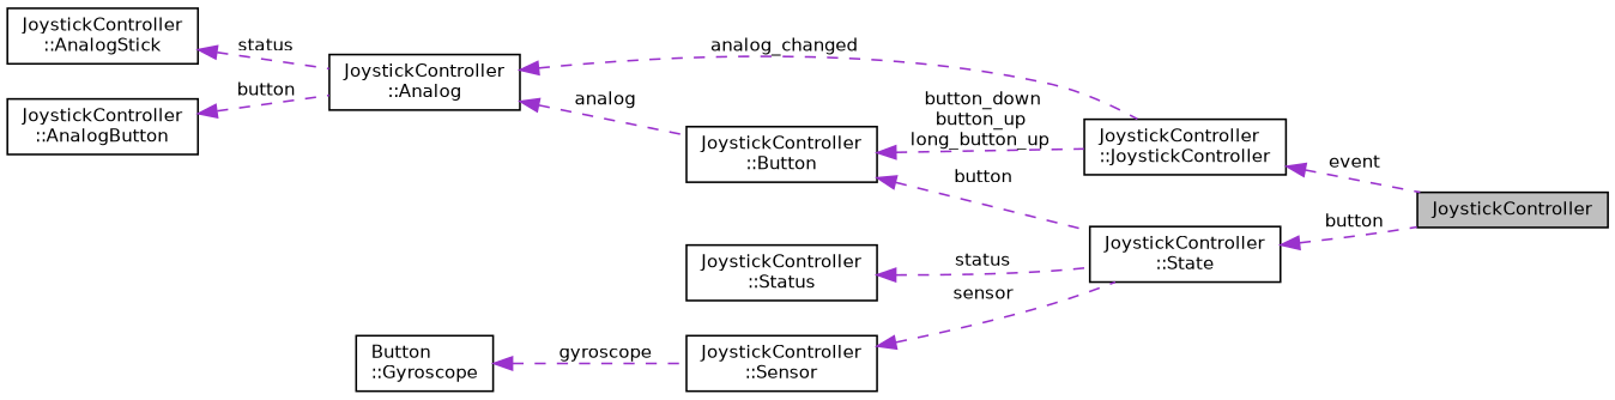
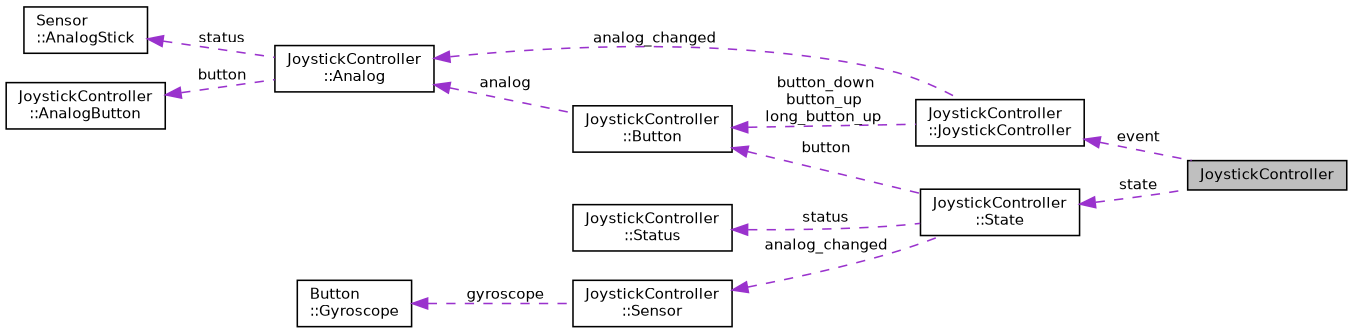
  digraph {
    rankdir=LR
    node [color=black fillcolor=white fontname=Helvetica fontsize=10 shape=record style=filled]
    edge [color=darkorchid3 dir=back fontname=Helvetica fontsize=10 labelfontname=Helvetica labelfontsize=10 style=dashed]
    n1 [fillcolor=grey75 fontcolor=black height=0.2 label=JoystickController width=0.4]
    n2 [height=0.2 label="JoystickController\l::State" width=0.4]
    n3 [height=0.2 label="JoystickController\l::Analog" width=0.4]
    n4 [height=0.2 label="JoystickController\l::JoystickController" width=0.4]
    n5 [height=0.2 label="JoystickController\l::Button" width=0.4]
-   n6 [height=0.2 label="JoystickController\l::AnalogStick" width=0.4]
+   n6 [height=0.2 label="Sensor\l::AnalogStick" width=0.4]
    n7 [height=0.2 label="JoystickController\l::AnalogButton" width=0.4]
    n8 [height=0.2 label="JoystickController\l::Status" width=0.4]
    n9 [height=0.2 label="JoystickController\l::Sensor" width=0.4]
    n10 [height=0.2 label="Button\l::Gyroscope" width=0.4]
-   n2 -> n1 [label=" button"]
+   n2 -> n1 [label=" state"]
    n3 -> n4 [label=" analog_changed"]
    n3 -> n5 [label=" analog"]
    n4 -> n1 [label=" event"]
    n5 -> n2 [label=" button"]
    n5 -> n4 [label=" button_down\nbutton_up\nlong_button_up"]
    n6 -> n3 [label=" status"]
    n7 -> n3 [label=" button"]
    n8 -> n2 [label=" status"]
-   n9 -> n2 [label=" sensor"]
+   n9 -> n2 [label=" analog_changed"]
    n10 -> n9 [label=" gyroscope"]
  }
